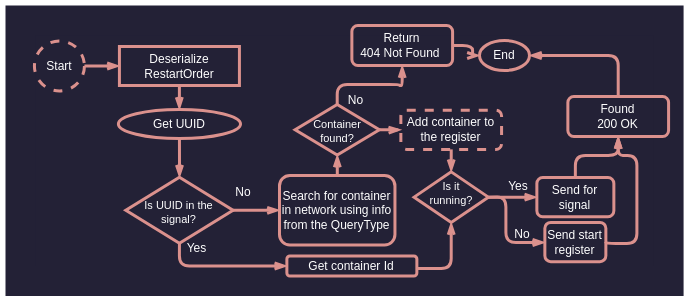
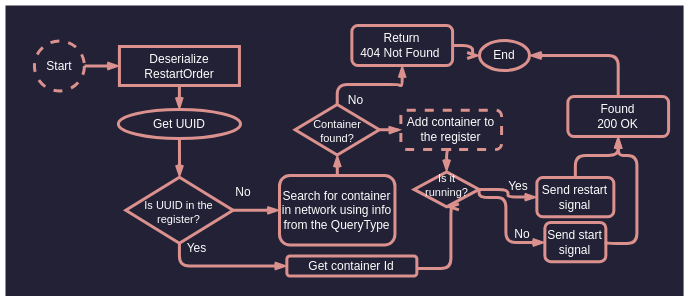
  <mxCell id="0" />
  <mxCell id="1" parent="0" />
  <mxCell id="2" value="" style="group;fillColor=#232136;strokeColor=#232136;strokeWidth=30;fontStyle=0;container=0;" parent="1" vertex="1" connectable="0"><mxGeometry x="20" y="20" width="648.08" height="260.5" as="geometry" /></mxCell>
- <mxCell id="3" value="Is it &lt;br&gt;running?" style="rhombus;whiteSpace=wrap;html=1;rounded=0;strokeColor=#DB918D;strokeWidth=3;align=center;verticalAlign=middle;fontFamily=Helvetica;fontSize=11;fontColor=#FFFFFF;fillColor=none;spacingTop=-7;container=0;fontStyle=0" vertex="1" parent="1"><mxGeometry x="413.59" y="171.38" width="74.27" height="50.5" as="geometry" /></mxCell>
+ <mxCell id="3" value="Is it &lt;br&gt;running?" style="rhombus;whiteSpace=wrap;html=1;rounded=0;strokeColor=#DB918D;strokeWidth=3;align=center;verticalAlign=middle;fontFamily=Helvetica;fontSize=11;fontColor=#FFFFFF;fillColor=none;spacingTop=-7;container=0;fontStyle=0" vertex="1" parent="1"><mxGeometry x="413.59" y="171.38" width="65" height="35" as="geometry" /></mxCell>
  <mxCell id="4" value="Deserialize RestartOrder" style="whiteSpace=wrap;html=1;strokeColor=#DB918D;fontColor=#FFFFFF;fillColor=none;strokeWidth=3;container=0;fontStyle=0;rounded=0;" vertex="1" parent="1"><mxGeometry x="118.93" y="46" width="120" height="39" as="geometry" /></mxCell>
  <mxCell id="5" style="edgeStyle=orthogonalEdgeStyle;shape=connector;curved=0;rounded=1;orthogonalLoop=1;jettySize=auto;html=1;labelBackgroundColor=default;strokeColor=#DB918D;strokeWidth=3;align=center;verticalAlign=middle;fontFamily=Helvetica;fontSize=12;fontColor=#FFFFFF;endArrow=openThin;endFill=0;fillColor=#FAE5C7;fontStyle=0" edge="1" parent="1" source="6" target="4"><mxGeometry relative="1" as="geometry" /></mxCell>
  <mxCell id="6" value="Start" style="ellipse;whiteSpace=wrap;html=1;aspect=fixed;strokeColor=#DB918D;fontColor=#FFFFFF;fillColor=none;strokeWidth=3;container=0;fontStyle=0;dashed=1;" vertex="1" parent="1"><mxGeometry x="33.93" y="40.5" width="50" height="50" as="geometry" /></mxCell>
  <mxCell id="7" value="Get UUID" style="ellipse;whiteSpace=wrap;html=1;strokeColor=#DB918D;fontColor=#FFFFFF;fillColor=none;strokeWidth=3;container=0;fontStyle=0;" vertex="1" parent="1"><mxGeometry x="117.86" y="109" width="122.15" height="29" as="geometry" /></mxCell>
  <mxCell id="8" style="edgeStyle=orthogonalEdgeStyle;shape=connector;curved=0;rounded=1;orthogonalLoop=1;jettySize=auto;html=1;labelBackgroundColor=default;strokeColor=#DB918D;strokeWidth=3;align=center;verticalAlign=middle;fontFamily=Helvetica;fontSize=12;fontColor=#FFFFFF;endArrow=openThin;endFill=0;fillColor=#FAE5C7;fontStyle=0" edge="1" parent="1" source="4" target="7"><mxGeometry relative="1" as="geometry" /></mxCell>
- <mxCell id="9" value="Is UUID in the signal?" style="rhombus;whiteSpace=wrap;html=1;rounded=0;strokeColor=#DB918D;strokeWidth=3;align=center;verticalAlign=middle;fontFamily=Helvetica;fontSize=11;fontColor=#FFFFFF;fillColor=none;spacingTop=5;container=0;fontStyle=0" vertex="1" parent="1"><mxGeometry x="125.3" y="176.75" width="107.27" height="66" as="geometry" /></mxCell>
+ <mxCell id="9" value="Is UUID in the register?" style="rhombus;whiteSpace=wrap;html=1;rounded=0;strokeColor=#DB918D;strokeWidth=3;align=center;verticalAlign=middle;fontFamily=Helvetica;fontSize=11;fontColor=#FFFFFF;fillColor=none;spacingTop=5;container=0;fontStyle=0" vertex="1" parent="1"><mxGeometry x="125.3" y="176.75" width="107.27" height="66" as="geometry" /></mxCell>
  <mxCell id="10" style="edgeStyle=orthogonalEdgeStyle;shape=connector;curved=0;rounded=1;orthogonalLoop=1;jettySize=auto;html=1;labelBackgroundColor=default;strokeColor=#DB918D;strokeWidth=3;align=center;verticalAlign=middle;fontFamily=Helvetica;fontSize=12;fontColor=#FFFFFF;endArrow=openThin;endFill=0;fillColor=#FAE5C7;fontStyle=0" edge="1" parent="1" source="7" target="9"><mxGeometry relative="1" as="geometry" /></mxCell>
  <mxCell id="11" style="edgeStyle=orthogonalEdgeStyle;shape=connector;curved=0;rounded=1;orthogonalLoop=1;jettySize=auto;html=1;labelBackgroundColor=default;strokeColor=#DB918D;strokeWidth=3;align=center;verticalAlign=middle;fontFamily=Helvetica;fontSize=12;fontColor=#FFFFFF;endArrow=openThin;endFill=0;fillColor=#FAE5C7;entryX=0.5;entryY=1;entryDx=0;entryDy=0;fontStyle=0" edge="1" parent="1" source="12" target="3"><mxGeometry relative="1" as="geometry"><mxPoint x="480.72" y="212" as="targetPoint" /><Array as="points"><mxPoint x="450.36" y="268" /></Array></mxGeometry></mxCell>
  <mxCell id="12" value="Get container Id" style="rounded=1;whiteSpace=wrap;html=1;strokeColor=#DB918D;fontColor=#FFFFFF;fillColor=none;strokeWidth=3;container=0;fontStyle=0" vertex="1" parent="1"><mxGeometry x="286.365" y="255.5" width="130" height="20" as="geometry" /></mxCell>
  <mxCell id="13" style="edgeStyle=orthogonalEdgeStyle;shape=connector;curved=0;rounded=1;orthogonalLoop=1;jettySize=auto;html=1;exitX=0.5;exitY=1;exitDx=0;exitDy=0;entryX=0;entryY=0.5;entryDx=0;entryDy=0;labelBackgroundColor=default;strokeColor=#DB918D;strokeWidth=3;align=center;verticalAlign=middle;fontFamily=Helvetica;fontSize=12;fontColor=#FFFFFF;endArrow=openThin;endFill=0;fillColor=#FAE5C7;fontStyle=0" edge="1" parent="1" source="9" target="12"><mxGeometry relative="1" as="geometry" /></mxCell>
  <mxCell id="14" value="End" style="ellipse;whiteSpace=wrap;html=1;aspect=fixed;strokeColor=#DB918D;fontColor=#FFFFFF;fillColor=none;strokeWidth=3;container=0;fontStyle=0" vertex="1" parent="1"><mxGeometry x="478.99" y="40" width="50" height="30" as="geometry" /></mxCell>
  <mxCell id="15" value="Search for container in network using info from the QueryType" style="rounded=1;whiteSpace=wrap;html=1;strokeColor=#DB918D;fontColor=#FFFFFF;fillColor=none;strokeWidth=3;container=0;fontStyle=0" vertex="1" parent="1"><mxGeometry x="279" y="175" width="115.45" height="69.5" as="geometry" /></mxCell>
  <mxCell id="16" style="edgeStyle=orthogonalEdgeStyle;shape=connector;curved=0;rounded=1;orthogonalLoop=1;jettySize=auto;html=1;labelBackgroundColor=default;strokeColor=#DB918D;strokeWidth=3;align=center;verticalAlign=middle;fontFamily=Helvetica;fontSize=12;fontColor=#FFFFFF;endArrow=openThin;endFill=0;fillColor=#FAE5C7;fontStyle=0" edge="1" parent="1" source="9" target="15"><mxGeometry relative="1" as="geometry" /></mxCell>
  <mxCell id="17" value="Container &lt;br&gt;found?" style="rhombus;whiteSpace=wrap;html=1;rounded=0;strokeColor=#DB918D;strokeWidth=3;align=center;verticalAlign=middle;fontFamily=Helvetica;fontSize=11;fontColor=#FFFFFF;fillColor=none;spacingTop=4;container=0;fontStyle=0" vertex="1" parent="1"><mxGeometry x="294.59" y="104" width="84.27" height="50.5" as="geometry" /></mxCell>
  <mxCell id="18" style="edgeStyle=orthogonalEdgeStyle;shape=connector;curved=0;rounded=1;orthogonalLoop=1;jettySize=auto;html=1;labelBackgroundColor=default;strokeColor=#DB918D;strokeWidth=3;align=center;verticalAlign=middle;fontFamily=Helvetica;fontSize=12;fontColor=#FFFFFF;endArrow=openThin;endFill=0;fillColor=#FAE5C7;fontStyle=0" edge="1" parent="1" source="15" target="17"><mxGeometry relative="1" as="geometry" /></mxCell>
  <mxCell id="19" value="No" style="text;html=1;strokeColor=none;fillColor=none;align=center;verticalAlign=middle;whiteSpace=wrap;rounded=0;fontColor=#FFFFFF;container=0;fontStyle=0" vertex="1" parent="1"><mxGeometry x="212.91" y="177" width="60" height="30" as="geometry" /></mxCell>
  <mxCell id="20" value="Yes" style="text;html=1;strokeColor=none;fillColor=none;align=center;verticalAlign=middle;whiteSpace=wrap;rounded=0;fontColor=#FFFFFF;container=0;fontStyle=0" vertex="1" parent="1"><mxGeometry x="179.91" y="232.5" width="33" height="30" as="geometry" /></mxCell>
  <mxCell id="21" style="edgeStyle=orthogonalEdgeStyle;shape=connector;curved=0;rounded=1;orthogonalLoop=1;jettySize=auto;html=1;labelBackgroundColor=default;strokeColor=#DB918D;strokeWidth=3;align=center;verticalAlign=middle;fontFamily=Helvetica;fontSize=12;fontColor=#FFFFFF;endArrow=openThin;endFill=0;fillColor=#FAE5C7;fontStyle=0" edge="1" parent="1" source="22" target="14"><mxGeometry relative="1" as="geometry" /></mxCell>
  <mxCell id="22" value="Return &lt;br&gt;404 Not Found&amp;nbsp;" style="rounded=1;whiteSpace=wrap;html=1;strokeColor=#DB918D;fontColor=#FFFFFF;fillColor=none;strokeWidth=3;container=0;fontStyle=0" vertex="1" parent="1"><mxGeometry x="351.37" y="25" width="100.72" height="40" as="geometry" /></mxCell>
  <mxCell id="23" style="edgeStyle=orthogonalEdgeStyle;shape=connector;curved=0;rounded=1;orthogonalLoop=1;jettySize=auto;html=1;exitX=0.5;exitY=0;exitDx=0;exitDy=0;entryX=0.5;entryY=1;entryDx=0;entryDy=0;labelBackgroundColor=default;strokeColor=#DB918D;strokeWidth=3;align=center;verticalAlign=middle;fontFamily=Helvetica;fontSize=12;fontColor=#FFFFFF;endArrow=openThin;endFill=0;fillColor=#FAE5C7;fontStyle=0" edge="1" parent="1" source="17" target="22"><mxGeometry relative="1" as="geometry" /></mxCell>
  <mxCell id="24" value="No" style="text;html=1;strokeColor=none;fillColor=none;align=center;verticalAlign=middle;whiteSpace=wrap;rounded=0;fontColor=#FFFFFF;container=0;fontStyle=0" vertex="1" parent="1"><mxGeometry x="341.36" y="85" width="28.73" height="30" as="geometry" /></mxCell>
  <mxCell id="25" value="" style="edgeStyle=orthogonalEdgeStyle;shape=connector;curved=0;rounded=1;orthogonalLoop=1;jettySize=auto;html=1;labelBackgroundColor=default;strokeColor=#DB918D;strokeWidth=3;align=center;verticalAlign=middle;fontFamily=Helvetica;fontSize=12;fontColor=#FFFFFF;endArrow=openThin;endFill=0;fillColor=#FAE5C7;entryX=0;entryY=0.5;entryDx=0;entryDy=0;fontStyle=0" edge="1" parent="1" source="17" target="27"><mxGeometry relative="1" as="geometry"><mxPoint x="390.36" y="129" as="sourcePoint" /><mxPoint x="450.36" y="200" as="targetPoint" /><Array as="points" /></mxGeometry></mxCell>
  <mxCell id="26" style="edgeStyle=orthogonalEdgeStyle;shape=connector;curved=0;rounded=1;orthogonalLoop=1;jettySize=auto;html=1;exitX=0.5;exitY=1;exitDx=0;exitDy=0;entryX=0.5;entryY=0;entryDx=0;entryDy=0;labelBackgroundColor=default;strokeColor=#DB918D;strokeWidth=3;align=center;verticalAlign=middle;fontFamily=Helvetica;fontSize=12;fontColor=#FFFFFF;endArrow=openThin;endFill=0;fillColor=#FAE5C7;fontStyle=0" edge="1" parent="1" source="27" target="3"><mxGeometry relative="1" as="geometry" /></mxCell>
  <mxCell id="27" value="Add container to the register" style="rounded=1;whiteSpace=wrap;html=1;strokeColor=#DB918D;fontColor=#FFFFFF;fillColor=none;strokeWidth=3;container=0;fontStyle=0;dashed=1;" vertex="1" parent="1"><mxGeometry x="400.36" y="109.63" width="100.72" height="39.25" as="geometry" /></mxCell>
- <mxCell id="28" value="Send start register" style="rounded=1;whiteSpace=wrap;html=1;strokeColor=#DB918D;fontColor=#FFFFFF;fillColor=none;strokeWidth=3;container=0;fontStyle=0" vertex="1" parent="1"><mxGeometry x="544.36" y="221.88" width="61" height="39.25" as="geometry" /></mxCell>
+ <mxCell id="28" value="Send start signal" style="rounded=1;whiteSpace=wrap;html=1;strokeColor=#DB918D;fontColor=#FFFFFF;fillColor=none;strokeWidth=3;container=0;fontStyle=0" vertex="1" parent="1"><mxGeometry x="544.36" y="221.88" width="61" height="39.25" as="geometry" /></mxCell>
  <mxCell id="29" value="" style="edgeStyle=orthogonalEdgeStyle;shape=connector;curved=0;rounded=1;orthogonalLoop=1;jettySize=auto;html=1;labelBackgroundColor=default;strokeColor=#DB918D;strokeWidth=3;align=center;verticalAlign=middle;fontFamily=Helvetica;fontSize=12;fontColor=#FFFFFF;endArrow=openThin;endFill=0;fillColor=#FAE5C7;exitX=1;exitY=0.5;exitDx=0;exitDy=0;fontStyle=0" edge="1" parent="1" source="3" target="28"><mxGeometry relative="1" as="geometry"><mxPoint x="536.36" y="242" as="targetPoint" /><Array as="points"><mxPoint x="505.36" y="197" /><mxPoint x="505.36" y="242" /></Array></mxGeometry></mxCell>
- <mxCell id="30" value="Send for signal" style="rounded=1;whiteSpace=wrap;html=1;strokeColor=#DB918D;fontColor=#FFFFFF;fillColor=none;strokeWidth=3;container=0;fontStyle=0" vertex="1" parent="1"><mxGeometry x="536.36" y="177" width="77" height="39.25" as="geometry" /></mxCell>
+ <mxCell id="30" value="Send restart signal" style="rounded=1;whiteSpace=wrap;html=1;strokeColor=#DB918D;fontColor=#FFFFFF;fillColor=none;strokeWidth=3;container=0;fontStyle=0" vertex="1" parent="1"><mxGeometry x="536.36" y="177" width="77" height="39.25" as="geometry" /></mxCell>
  <mxCell id="31" style="edgeStyle=orthogonalEdgeStyle;shape=connector;curved=0;rounded=1;orthogonalLoop=1;jettySize=auto;html=1;exitX=1;exitY=0.5;exitDx=0;exitDy=0;entryX=0;entryY=0.5;entryDx=0;entryDy=0;labelBackgroundColor=default;strokeColor=#DB918D;strokeWidth=3;align=center;verticalAlign=middle;fontFamily=Helvetica;fontSize=12;fontColor=#FFFFFF;endArrow=openThin;endFill=0;fillColor=#FAE5C7;fontStyle=0" edge="1" parent="1" source="3" target="30"><mxGeometry relative="1" as="geometry" /></mxCell>
  <mxCell id="32" style="edgeStyle=orthogonalEdgeStyle;shape=connector;curved=0;rounded=1;orthogonalLoop=1;jettySize=auto;html=1;entryX=1;entryY=0.5;entryDx=0;entryDy=0;labelBackgroundColor=default;strokeColor=#DB918D;strokeWidth=3;align=center;verticalAlign=middle;fontFamily=Helvetica;fontSize=12;fontColor=#FFFFFF;endArrow=openThin;endFill=0;fillColor=#FAE5C7;exitX=0.5;exitY=0;exitDx=0;exitDy=0;fontStyle=0" edge="1" parent="1" source="33" target="14"><mxGeometry relative="1" as="geometry" /></mxCell>
  <mxCell id="33" value="Found &lt;br&gt;200 OK" style="rounded=1;whiteSpace=wrap;html=1;strokeColor=#DB918D;fontColor=#FFFFFF;fillColor=none;strokeWidth=3;container=0;fontStyle=0" vertex="1" parent="1"><mxGeometry x="567.36" y="96" width="100.72" height="40" as="geometry" /></mxCell>
  <mxCell id="34" style="edgeStyle=orthogonalEdgeStyle;shape=connector;curved=0;rounded=1;orthogonalLoop=1;jettySize=auto;html=1;exitX=1;exitY=0.5;exitDx=0;exitDy=0;entryX=0.5;entryY=1;entryDx=0;entryDy=0;labelBackgroundColor=default;strokeColor=#DB918D;strokeWidth=3;align=center;verticalAlign=middle;fontFamily=Helvetica;fontSize=12;fontColor=#FFFFFF;endArrow=openThin;endFill=0;fillColor=#FAE5C7;fontStyle=0" edge="1" parent="1" source="28" target="33"><mxGeometry relative="1" as="geometry"><Array as="points"><mxPoint x="605.36" y="243" /><mxPoint x="636.36" y="243" /><mxPoint x="636.36" y="155" /><mxPoint x="617.36" y="155" /></Array></mxGeometry></mxCell>
  <mxCell id="35" style="edgeStyle=orthogonalEdgeStyle;shape=connector;curved=0;rounded=1;orthogonalLoop=1;jettySize=auto;html=1;entryX=0.5;entryY=1;entryDx=0;entryDy=0;labelBackgroundColor=default;strokeColor=#DB918D;strokeWidth=3;align=center;verticalAlign=middle;fontFamily=Helvetica;fontSize=12;fontColor=#FFFFFF;endArrow=openThin;endFill=0;fillColor=#FAE5C7;exitX=0.5;exitY=0;exitDx=0;exitDy=0;fontStyle=0" edge="1" parent="1" source="30" target="33"><mxGeometry relative="1" as="geometry"><Array as="points"><mxPoint x="575.36" y="155" /><mxPoint x="617.36" y="155" /></Array></mxGeometry></mxCell>
  <mxCell id="36" value="No" style="text;html=1;strokeColor=none;fillColor=none;align=center;verticalAlign=middle;whiteSpace=wrap;rounded=0;fontColor=#FFFFFF;container=0;fontStyle=0" vertex="1" parent="1"><mxGeometry x="492.36" y="219" width="60" height="30" as="geometry" /></mxCell>
  <mxCell id="37" value="Yes" style="text;html=1;strokeColor=none;fillColor=none;align=center;verticalAlign=middle;whiteSpace=wrap;rounded=0;fontColor=#FFFFFF;container=0;fontStyle=0" vertex="1" parent="1"><mxGeometry x="487.86" y="171.38" width="60" height="30" as="geometry" /></mxCell>
